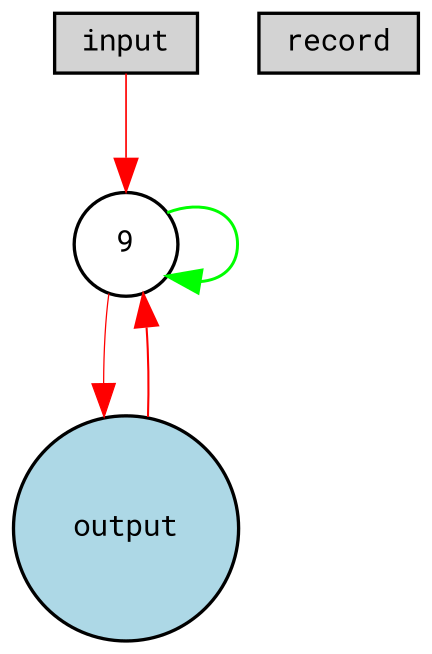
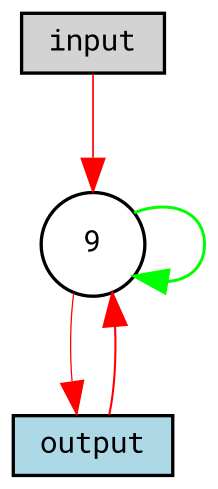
  digraph {
    fontname="Roboto Mono"
    node [fillcolor=lightgray fontname="Roboto Mono" fontsize=9 shape=box style=filled]
    edge [color=red fontname="Roboto Mono" style=solid]
    input [height=0.2 width=0.2]
    n2 [fillcolor=white height=0.2 label=9 shape=circle width=0.2]
-   output [fillcolor=lightblue height=0.2 shape=circle width=0.2]
-   record [height=0.2 width=0.2]
+   output [fillcolor=lightblue height=0.2 width=0.2]
    input -> n2 [penwidth=0.507415189827]
    n2 -> n2 [color=green penwidth=0.893537825963]
    n2 -> output [penwidth=0.381356481028]
    output -> n2 [penwidth=0.627371086407]
  }
